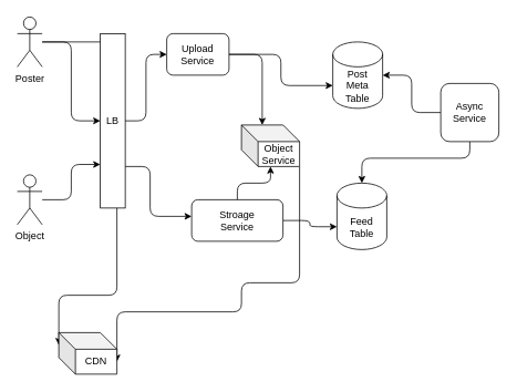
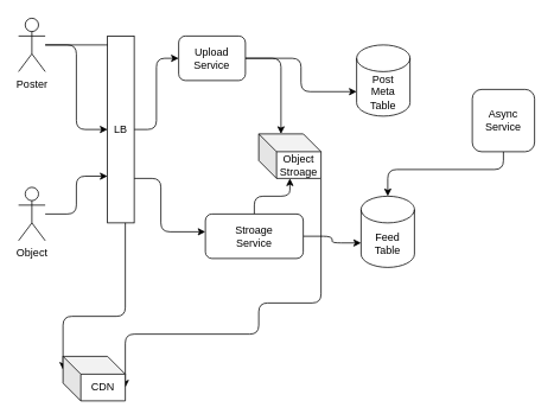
  <mxCell id="0" />
  <mxCell id="1" parent="0" />
  <mxCell id="2" style="edgeStyle=orthogonalEdgeStyle;orthogonalLoop=1;jettySize=auto;html=1;rounded=1;" parent="1" source="4" target="9" edge="1"><mxGeometry relative="1" as="geometry" /></mxCell>
  <mxCell id="3" style="edgeStyle=orthogonalEdgeStyle;rounded=1;orthogonalLoop=1;jettySize=auto;html=1;entryX=0;entryY=0;entryDx=0;entryDy=15;entryPerimeter=0;" parent="1" source="4" target="23" edge="1"><mxGeometry relative="1" as="geometry"><Array as="points"><mxPoint x="140" y="50" /><mxPoint x="140" y="355" /></Array></mxGeometry></mxCell>
  <mxCell id="4" value="Poster&lt;br&gt;" style="shape=umlActor;verticalLabelPosition=bottom;verticalAlign=top;html=1;outlineConnect=0;" parent="1" vertex="1"><mxGeometry x="20" y="20" width="30" height="60" as="geometry" /></mxCell>
  <mxCell id="5" style="edgeStyle=orthogonalEdgeStyle;rounded=1;orthogonalLoop=1;jettySize=auto;html=1;entryX=0;entryY=0.75;entryDx=0;entryDy=0;" parent="1" source="6" target="9" edge="1"><mxGeometry relative="1" as="geometry" /></mxCell>
  <mxCell id="6" value="Object" style="shape=umlActor;verticalLabelPosition=bottom;verticalAlign=top;html=1;outlineConnect=0;" parent="1" vertex="1"><mxGeometry x="20" y="210" width="30" height="60" as="geometry" /></mxCell>
  <mxCell id="7" style="edgeStyle=orthogonalEdgeStyle;rounded=1;orthogonalLoop=1;jettySize=auto;html=1;" parent="1" source="9" target="12" edge="1"><mxGeometry relative="1" as="geometry" /></mxCell>
  <mxCell id="8" style="edgeStyle=orthogonalEdgeStyle;rounded=1;orthogonalLoop=1;jettySize=auto;html=1;" parent="1" source="9" target="15" edge="1"><mxGeometry relative="1" as="geometry"><Array as="points"><mxPoint x="180" y="200" /><mxPoint x="180" y="260" /></Array></mxGeometry></mxCell>
  <mxCell id="9" value="LB" style="rounded=0;whiteSpace=wrap;html=1;" parent="1" vertex="1"><mxGeometry x="120" y="40" width="30" height="210" as="geometry" /></mxCell>
  <mxCell id="10" style="edgeStyle=orthogonalEdgeStyle;rounded=1;orthogonalLoop=1;jettySize=auto;html=1;entryX=0;entryY=0;entryDx=0;entryDy=52.5;entryPerimeter=0;" parent="1" source="12" target="16" edge="1"><mxGeometry relative="1" as="geometry" /></mxCell>
  <mxCell id="11" style="edgeStyle=orthogonalEdgeStyle;rounded=1;orthogonalLoop=1;jettySize=auto;html=1;entryX=0;entryY=0;entryDx=25;entryDy=0;entryPerimeter=0;" parent="1" source="12" target="22" edge="1"><mxGeometry relative="1" as="geometry" /></mxCell>
  <mxCell id="12" value="Upload&lt;br&gt;Service" style="rounded=1;whiteSpace=wrap;html=1;" parent="1" vertex="1"><mxGeometry x="200" y="40" width="75" height="50" as="geometry" /></mxCell>
  <mxCell id="13" style="edgeStyle=orthogonalEdgeStyle;rounded=1;orthogonalLoop=1;jettySize=auto;html=1;entryX=0;entryY=0;entryDx=0;entryDy=52.5;entryPerimeter=0;" parent="1" source="15" target="17" edge="1"><mxGeometry relative="1" as="geometry" /></mxCell>
  <mxCell id="14" style="edgeStyle=orthogonalEdgeStyle;rounded=1;orthogonalLoop=1;jettySize=auto;html=1;" parent="1" source="15" target="22" edge="1"><mxGeometry relative="1" as="geometry" /></mxCell>
  <mxCell id="15" value="Stroage&lt;br&gt;Service" style="rounded=1;whiteSpace=wrap;html=1;" parent="1" vertex="1"><mxGeometry x="230" y="240" width="110" height="50" as="geometry" /></mxCell>
  <mxCell id="16" value="Post&lt;br&gt;Meta&lt;br&gt;Table" style="shape=cylinder3;whiteSpace=wrap;html=1;boundedLbl=1;backgroundOutline=1;size=15;" parent="1" vertex="1"><mxGeometry x="400" y="50" width="60" height="80" as="geometry" /></mxCell>
  <mxCell id="17" value="Feed&lt;br&gt;Table" style="shape=cylinder3;whiteSpace=wrap;html=1;boundedLbl=1;backgroundOutline=1;size=15;" parent="1" vertex="1"><mxGeometry x="405" y="220" width="60" height="80" as="geometry" /></mxCell>
- <mxCell id="18" style="edgeStyle=orthogonalEdgeStyle;rounded=1;orthogonalLoop=1;jettySize=auto;html=1;entryX=1;entryY=0.5;entryDx=0;entryDy=0;entryPerimeter=0;" parent="1" source="20" target="16" edge="1"><mxGeometry relative="1" as="geometry" /></mxCell>
  <mxCell id="19" style="edgeStyle=orthogonalEdgeStyle;rounded=1;orthogonalLoop=1;jettySize=auto;html=1;" parent="1" source="20" target="17" edge="1"><mxGeometry relative="1" as="geometry"><Array as="points"><mxPoint x="565" y="190" /><mxPoint x="435" y="190" /></Array></mxGeometry></mxCell>
  <mxCell id="20" value="Async&lt;br&gt;Service" style="rounded=1;whiteSpace=wrap;html=1;" parent="1" vertex="1"><mxGeometry x="530" y="100" width="70" height="70" as="geometry" /></mxCell>
  <mxCell id="21" style="edgeStyle=orthogonalEdgeStyle;rounded=1;orthogonalLoop=1;jettySize=auto;html=1;entryX=0;entryY=0;entryDx=70;entryDy=35;entryPerimeter=0;" parent="1" source="22" target="23" edge="1"><mxGeometry relative="1" as="geometry"><Array as="points"><mxPoint x="360" y="340" /><mxPoint x="290" y="340" /><mxPoint x="290" y="375" /></Array></mxGeometry></mxCell>
- <mxCell id="22" value="Object&lt;br&gt;Service" style="shape=cube;whiteSpace=wrap;html=1;boundedLbl=1;backgroundOutline=1;darkOpacity=0.05;darkOpacity2=0.1;" parent="1" vertex="1"><mxGeometry x="290" y="150" width="70" height="50" as="geometry" /></mxCell>
+ <mxCell id="22" value="Object&lt;br&gt;Stroage" style="shape=cube;whiteSpace=wrap;html=1;boundedLbl=1;backgroundOutline=1;darkOpacity=0.05;darkOpacity2=0.1;" parent="1" vertex="1"><mxGeometry x="290" y="150" width="70" height="50" as="geometry" /></mxCell>
  <mxCell id="23" value="CDN" style="shape=cube;whiteSpace=wrap;html=1;boundedLbl=1;backgroundOutline=1;darkOpacity=0.05;darkOpacity2=0.1;" parent="1" vertex="1"><mxGeometry x="70" y="400" width="70" height="50" as="geometry" /></mxCell>
